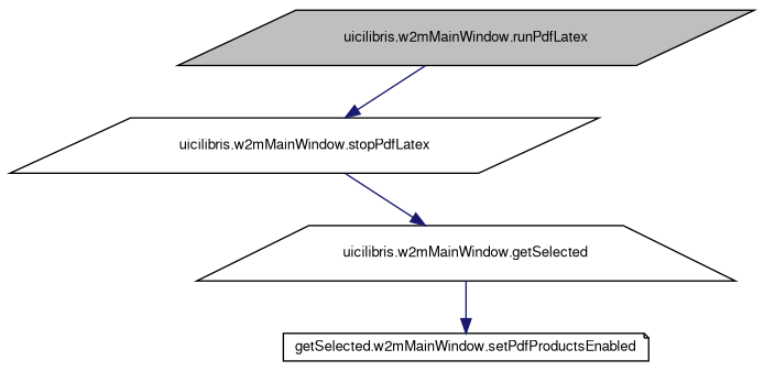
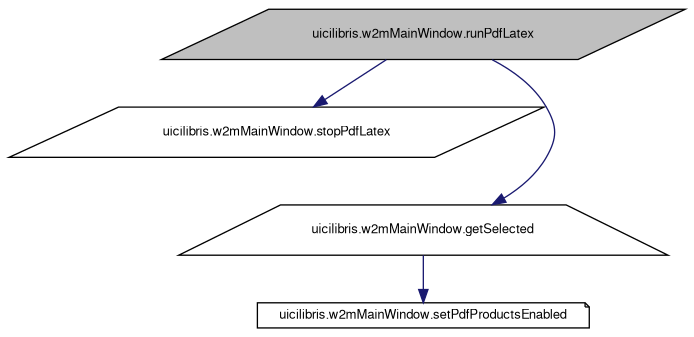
  digraph {
    rankdir=TB
    node [color=black fillcolor=white fontname=FreeSans fontsize=10 shape=parallelogram style=filled]
    edge [color=midnightblue fontname=FreeSans fontsize=10 labelfontname=FreeSans labelfontsize=10 style=solid]
    n1 [fillcolor=grey75 fontcolor=black height=0.2 label="uicilibris.w2mMainWindow.runPdfLatex" width=0.4]
    n2 [height=0.2 label="uicilibris.w2mMainWindow.stopPdfLatex" width=0.4]
    n3 [height=0.2 label="uicilibris.w2mMainWindow.getSelected" shape=trapezium width=0.4]
-   n4 [height=0.2 label="getSelected.w2mMainWindow.setPdfProductsEnabled" shape=note width=0.4]
+   n4 [height=0.2 label="uicilibris.w2mMainWindow.setPdfProductsEnabled" shape=note width=0.4]
    n1 -> n2
-   n2 -> n3
+   n1 -> n3
    n3 -> n4
  }
